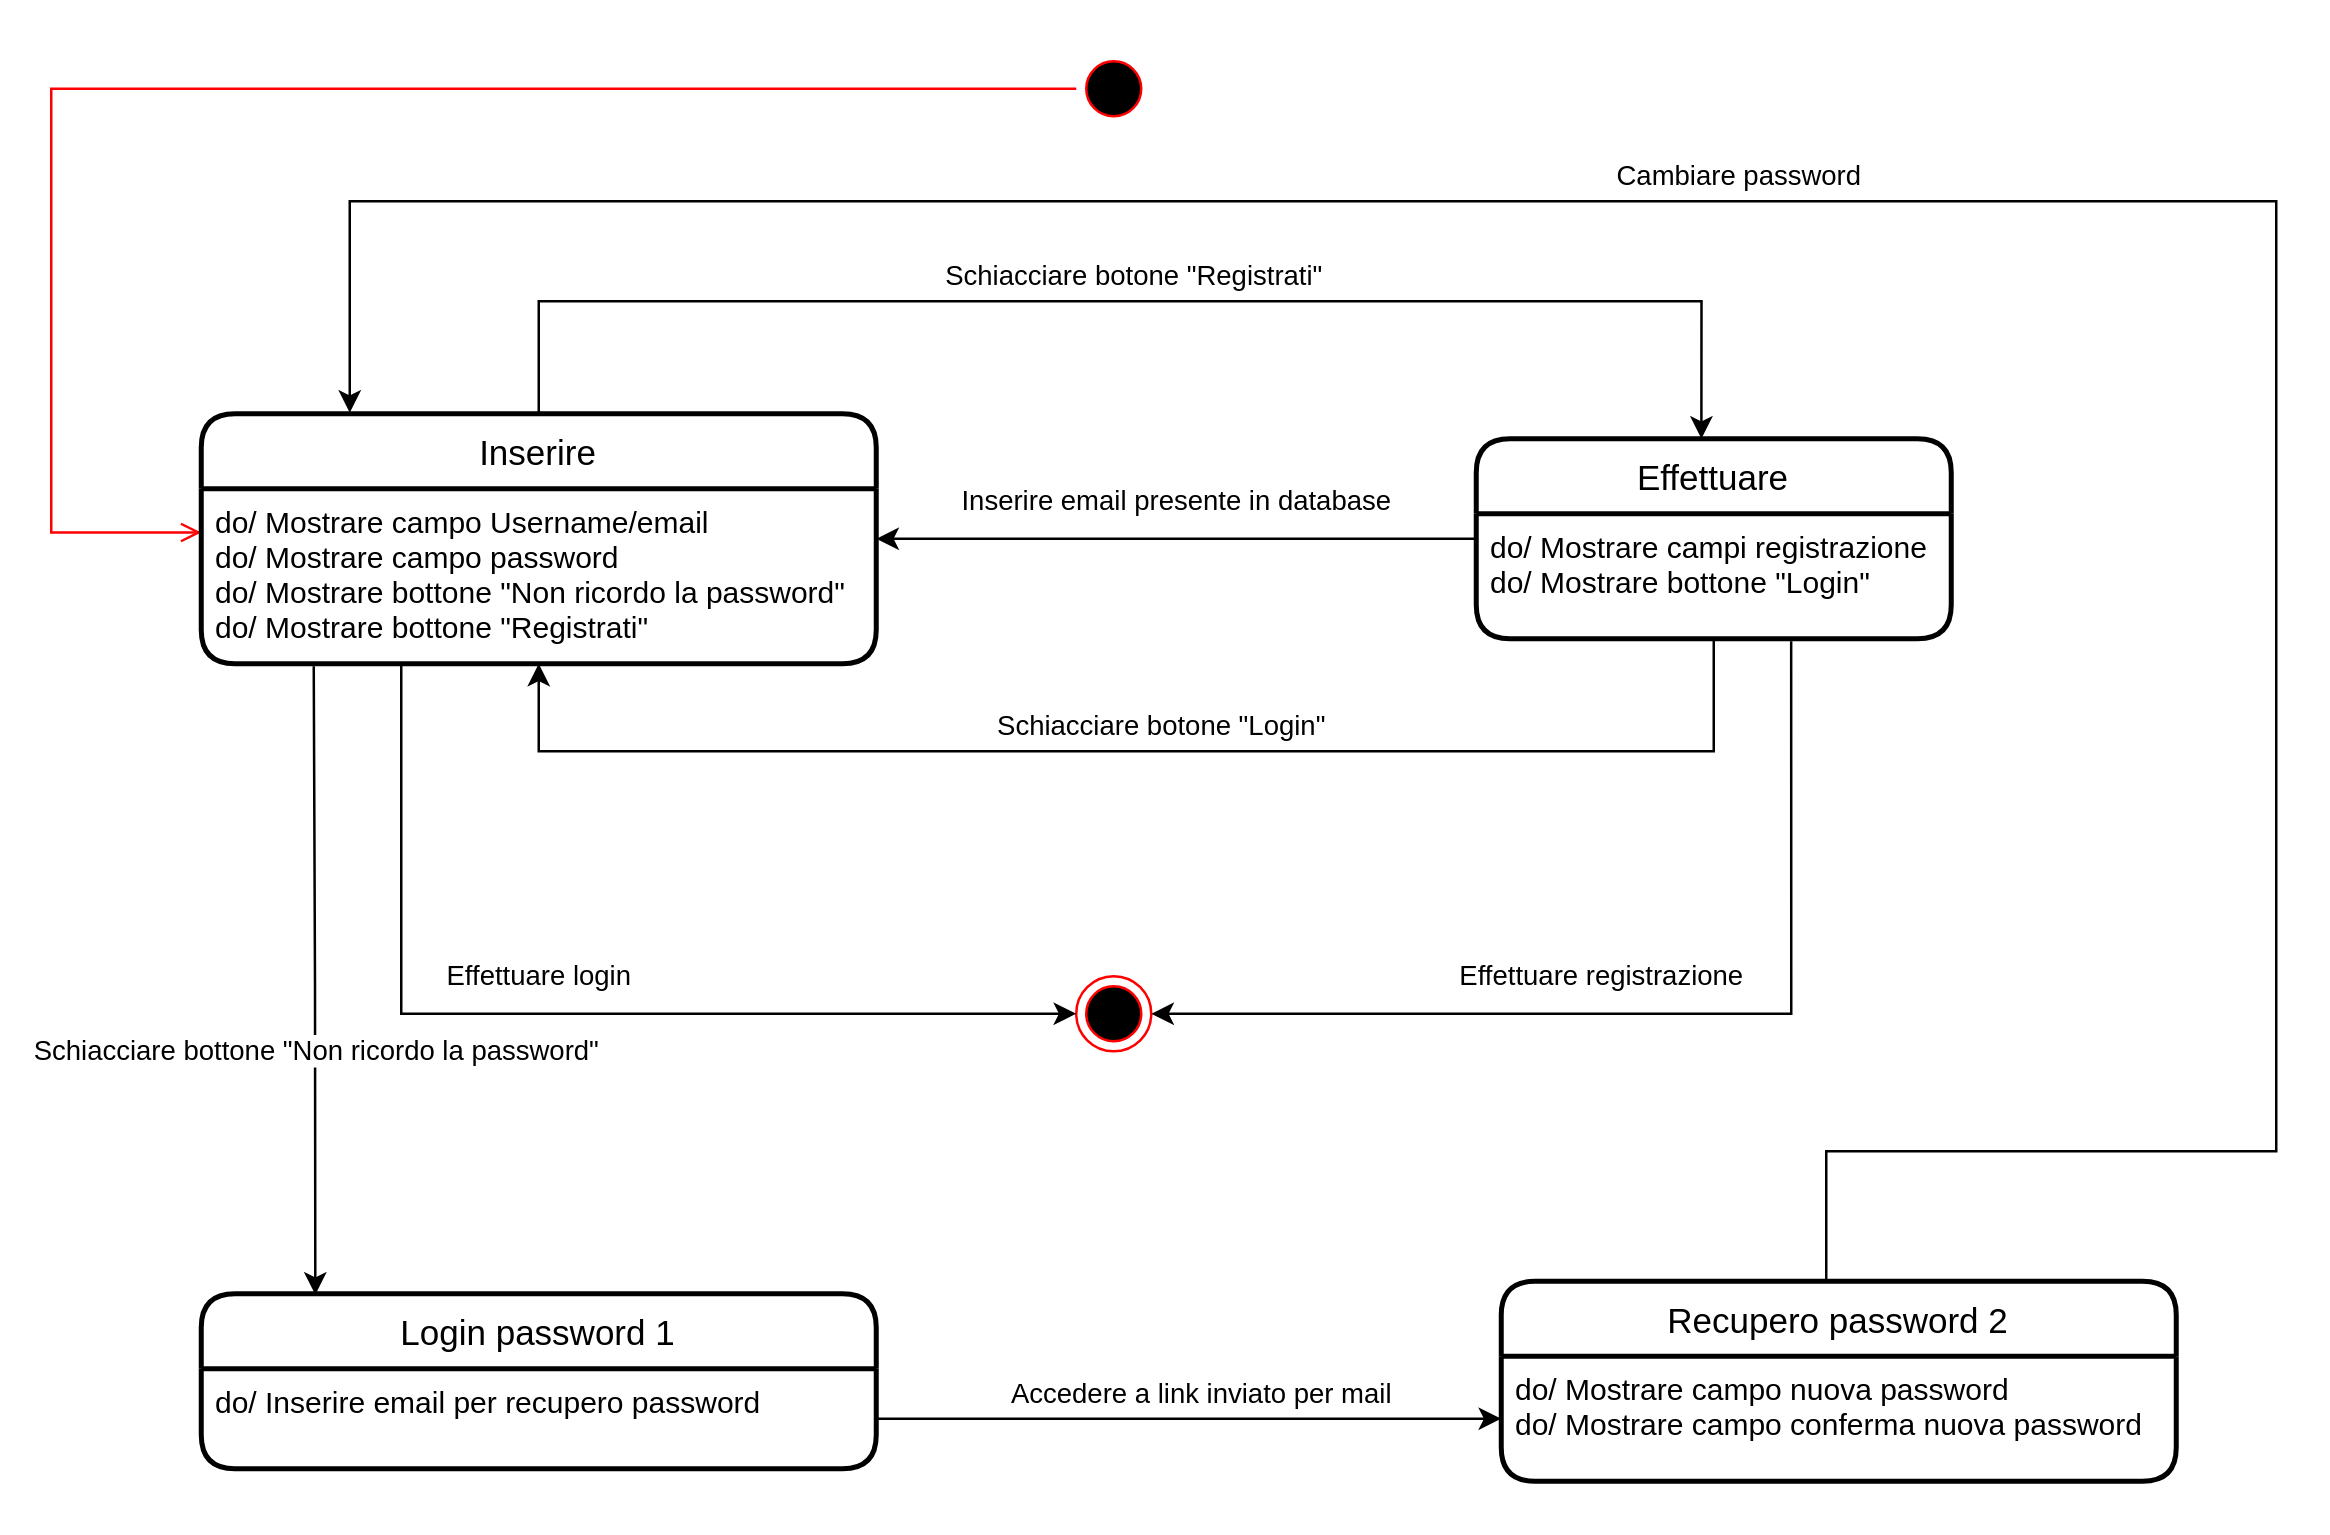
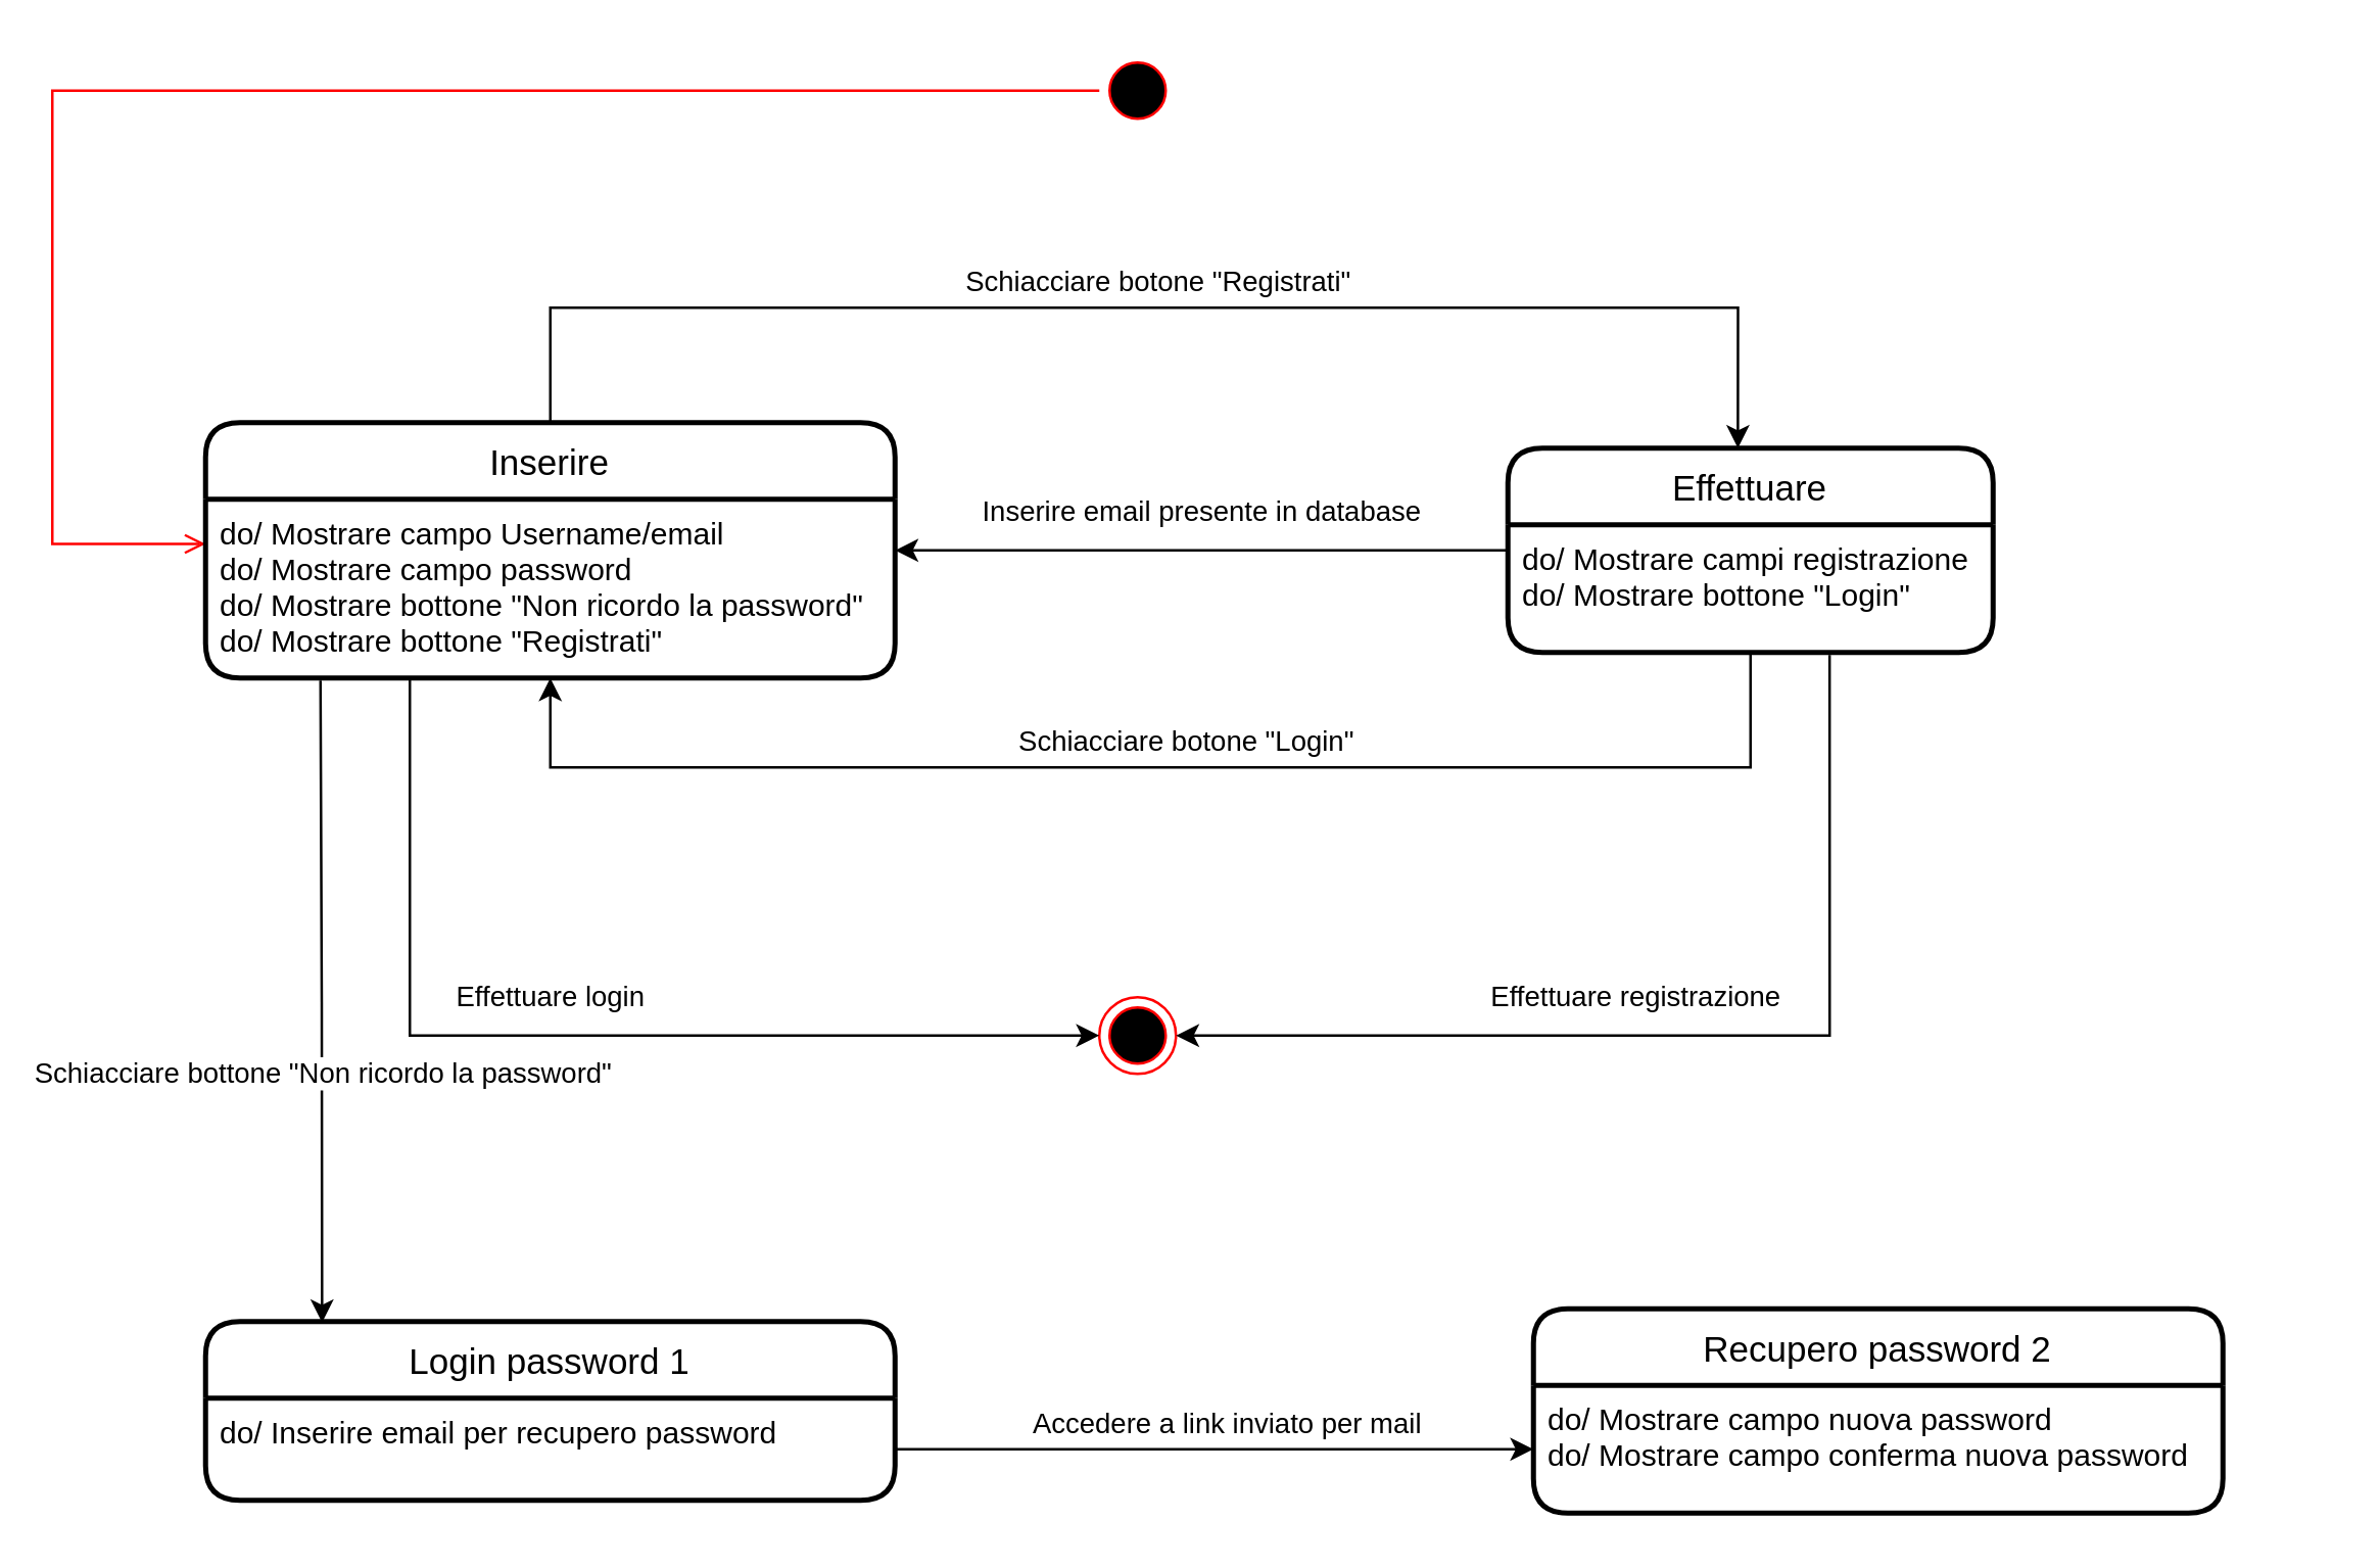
  <mxCell id="0" />
  <mxCell id="1" parent="0" />
  <mxCell id="2" style="edgeStyle=orthogonalEdgeStyle;rounded=0;orthogonalLoop=1;jettySize=auto;html=1;entryX=0;entryY=0.25;entryDx=0;entryDy=0;endArrow=open;endFill=0;strokeColor=#FF0000;" edge="1" parent="1" source="3" target="8"><mxGeometry relative="1" as="geometry"><Array as="points"><mxPoint x="20" y="35" /><mxPoint x="20" y="213" /></Array></mxGeometry></mxCell>
  <mxCell id="3" value="" style="ellipse;html=1;shape=startState;fillColor=#000000;strokeColor=#ff0000;" vertex="1" parent="1"><mxGeometry x="430" y="20" width="30" height="30" as="geometry" /></mxCell>
  <mxCell id="4" value="" style="ellipse;html=1;shape=endState;fillColor=#000000;strokeColor=#ff0000;" vertex="1" parent="1"><mxGeometry x="430" y="390" width="30" height="30" as="geometry" /></mxCell>
  <mxCell id="5" value="Schiacciare botone &quot;Registrati&quot;" style="edgeStyle=orthogonalEdgeStyle;rounded=0;orthogonalLoop=1;jettySize=auto;html=1;entryX=0.474;entryY=0;entryDx=0;entryDy=0;entryPerimeter=0;" edge="1" parent="1" source="7" target="9"><mxGeometry x="-0.0" y="10" relative="1" as="geometry"><Array as="points"><mxPoint x="215" y="120" /><mxPoint x="680" y="120" /></Array><mxPoint as="offset" /></mxGeometry></mxCell>
  <mxCell id="6" value="&lt;span style=&quot;color: rgb(0, 0, 0); font-family: Helvetica; font-size: 11px; font-style: normal; font-variant-ligatures: normal; font-variant-caps: normal; font-weight: 400; letter-spacing: normal; orphans: 2; text-align: center; text-indent: 0px; text-transform: none; widows: 2; word-spacing: 0px; -webkit-text-stroke-width: 0px; background-color: rgb(255, 255, 255); text-decoration-thickness: initial; text-decoration-style: initial; text-decoration-color: initial; float: none; display: inline !important;&quot;&gt;Inserire email presente in database&lt;/span&gt;" style="edgeStyle=orthogonalEdgeStyle;rounded=0;orthogonalLoop=1;jettySize=auto;html=1;exitX=0;exitY=0.5;exitDx=0;exitDy=0;" edge="1" parent="1" source="9" target="7"><mxGeometry y="-15" relative="1" as="geometry"><mxPoint as="offset" /></mxGeometry></mxCell>
  <mxCell id="7" value="Inserire" style="swimlane;childLayout=stackLayout;horizontal=1;startSize=30;horizontalStack=0;rounded=1;fontSize=14;fontStyle=0;strokeWidth=2;resizeParent=0;resizeLast=1;shadow=0;dashed=0;align=center;" vertex="1" parent="1"><mxGeometry x="80" y="165" width="270" height="100" as="geometry"><mxRectangle x="220" y="210" width="70" height="30" as="alternateBounds" /></mxGeometry></mxCell>
  <mxCell id="8" value="do/ Mostrare campo Username/email&#10;do/ Mostrare campo password&#10;do/ Mostrare bottone &quot;Non ricordo la password&quot;&#10;do/ Mostrare bottone &quot;Registrati&quot;" style="align=left;strokeColor=none;fillColor=none;spacingLeft=4;fontSize=12;verticalAlign=top;resizable=0;rotatable=0;part=1;" vertex="1" parent="7"><mxGeometry y="30" width="270" height="70" as="geometry" /></mxCell>
  <mxCell id="9" value="Effettuare" style="swimlane;childLayout=stackLayout;horizontal=1;startSize=30;horizontalStack=0;rounded=1;fontSize=14;fontStyle=0;strokeWidth=2;resizeParent=0;resizeLast=1;shadow=0;dashed=0;align=center;" vertex="1" parent="1"><mxGeometry x="590" y="175" width="190" height="80" as="geometry" /></mxCell>
  <mxCell id="10" value="do/ Mostrare campi registrazione&#10;do/ Mostrare bottone &quot;Login&quot;" style="align=left;strokeColor=none;fillColor=none;spacingLeft=4;fontSize=12;verticalAlign=top;resizable=0;rotatable=0;part=1;" vertex="1" parent="9"><mxGeometry y="30" width="190" height="50" as="geometry" /></mxCell>
  <mxCell id="11" value="&lt;span style=&quot;color: rgb(0, 0, 0); font-family: Helvetica; font-size: 11px; font-style: normal; font-variant-ligatures: normal; font-variant-caps: normal; font-weight: 400; letter-spacing: normal; orphans: 2; text-align: center; text-indent: 0px; text-transform: none; widows: 2; word-spacing: 0px; -webkit-text-stroke-width: 0px; background-color: rgb(255, 255, 255); text-decoration-thickness: initial; text-decoration-style: initial; text-decoration-color: initial; float: none; display: inline !important;&quot;&gt;Schiacciare botone &quot;Login&quot;&lt;/span&gt;" style="edgeStyle=orthogonalEdgeStyle;rounded=0;orthogonalLoop=1;jettySize=auto;html=1;entryX=0.5;entryY=1;entryDx=0;entryDy=0;" edge="1" parent="1" source="10" target="8"><mxGeometry x="-0.033" y="-10" relative="1" as="geometry"><Array as="points"><mxPoint x="685" y="300" /><mxPoint x="215" y="300" /></Array><mxPoint as="offset" /></mxGeometry></mxCell>
  <mxCell id="12" value="Effettuare login" style="edgeStyle=orthogonalEdgeStyle;rounded=0;orthogonalLoop=1;jettySize=auto;html=1;" edge="1" parent="1" source="8" target="4"><mxGeometry x="-0.049" y="15" relative="1" as="geometry"><Array as="points"><mxPoint x="160" y="405" /></Array><mxPoint as="offset" /></mxGeometry></mxCell>
  <mxCell id="13" value="Effettuare registrazione" style="edgeStyle=orthogonalEdgeStyle;rounded=0;orthogonalLoop=1;jettySize=auto;html=1;exitX=0.663;exitY=1.02;exitDx=0;exitDy=0;exitPerimeter=0;" edge="1" parent="1" source="10" target="4"><mxGeometry x="0.111" y="-15" relative="1" as="geometry"><Array as="points"><mxPoint x="716" y="405" /></Array><mxPoint as="offset" /></mxGeometry></mxCell>
  <mxCell id="14" value="Login password 1" style="swimlane;childLayout=stackLayout;horizontal=1;startSize=30;horizontalStack=0;rounded=1;fontSize=14;fontStyle=0;strokeWidth=2;resizeParent=0;resizeLast=1;shadow=0;dashed=0;align=center;" vertex="1" parent="1"><mxGeometry x="80" y="517" width="270" height="70" as="geometry"><mxRectangle x="220" y="210" width="70" height="30" as="alternateBounds" /></mxGeometry></mxCell>
  <mxCell id="15" value="do/ Inserire email per recupero password" style="align=left;strokeColor=none;fillColor=none;spacingLeft=4;fontSize=12;verticalAlign=top;resizable=0;rotatable=0;part=1;" vertex="1" parent="14"><mxGeometry y="30" width="270" height="40" as="geometry" /></mxCell>
  <mxCell id="16" value="Schiacciare bottone &quot;Non ricordo la password&quot;" style="edgeStyle=orthogonalEdgeStyle;rounded=0;orthogonalLoop=1;jettySize=auto;html=1;entryX=0.169;entryY=0.006;entryDx=0;entryDy=0;entryPerimeter=0;" edge="1" parent="1" target="14"><mxGeometry x="0.227" relative="1" as="geometry"><mxPoint x="125" y="266" as="sourcePoint" /><mxPoint x="125" y="520" as="targetPoint" /><Array as="points" /><mxPoint as="offset" /></mxGeometry></mxCell>
- <mxCell id="17" value="Cambiare password" style="edgeStyle=orthogonalEdgeStyle;rounded=0;orthogonalLoop=1;jettySize=auto;html=1;entryX=0.22;entryY=-0.004;entryDx=0;entryDy=0;entryPerimeter=0;" edge="1" parent="1" source="18" target="7"><mxGeometry x="0.127" y="-10" relative="1" as="geometry"><Array as="points"><mxPoint x="730" y="460" /><mxPoint x="910" y="460" /><mxPoint x="910" y="80" /><mxPoint x="139" y="80" /></Array><mxPoint as="offset" /></mxGeometry></mxCell>
  <mxCell id="18" value="Recupero password 2" style="swimlane;childLayout=stackLayout;horizontal=1;startSize=30;horizontalStack=0;rounded=1;fontSize=14;fontStyle=0;strokeWidth=2;resizeParent=0;resizeLast=1;shadow=0;dashed=0;align=center;" vertex="1" parent="1"><mxGeometry x="600" y="512" width="270" height="80" as="geometry"><mxRectangle x="220" y="210" width="70" height="30" as="alternateBounds" /></mxGeometry></mxCell>
  <mxCell id="19" value="do/ Mostrare campo nuova password&#10;do/ Mostrare campo conferma nuova password" style="align=left;strokeColor=none;fillColor=none;spacingLeft=4;fontSize=12;verticalAlign=top;resizable=0;rotatable=0;part=1;" vertex="1" parent="18"><mxGeometry y="30" width="270" height="50" as="geometry" /></mxCell>
  <mxCell id="20" value="Accedere a link inviato per mail" style="edgeStyle=orthogonalEdgeStyle;rounded=0;orthogonalLoop=1;jettySize=auto;html=1;entryX=0;entryY=0.5;entryDx=0;entryDy=0;" edge="1" parent="1" source="15" target="19"><mxGeometry x="0.04" y="10" relative="1" as="geometry"><mxPoint as="offset" /></mxGeometry></mxCell>
